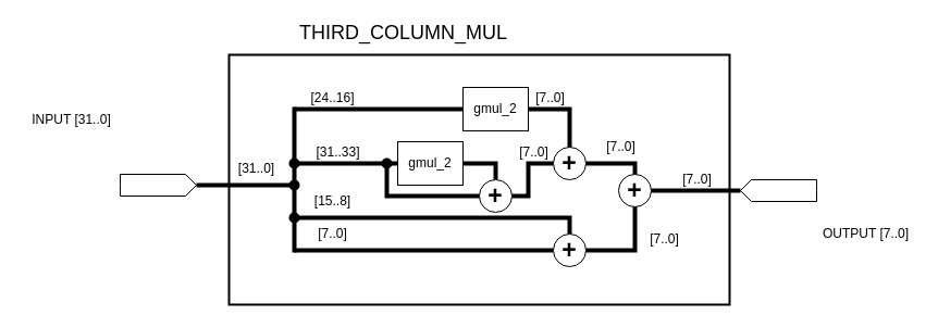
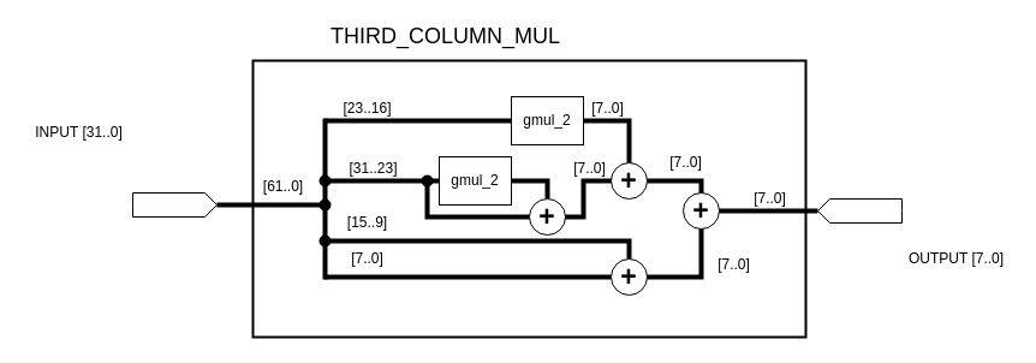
  <mxCell id="0" />
  <mxCell id="1" parent="0" />
  <mxCell id="2" value="" style="rounded=0;whiteSpace=wrap;html=1;fillColor=none;strokeWidth=2;" parent="1" vertex="1"><mxGeometry x="210" y="50" width="460" height="230" as="geometry" /></mxCell>
  <mxCell id="3" value="" style="shape=mxgraph.arrows2.arrow;verticalLabelPosition=bottom;shadow=0;dashed=0;align=center;html=1;verticalAlign=top;strokeWidth=1;dy=0;dx=10;notch=0;" parent="1" vertex="1"><mxGeometry x="110" y="160" width="70" height="20" as="geometry" /></mxCell>
  <mxCell id="4" value="INPUT [31..0]" style="text;html=1;align=center;verticalAlign=middle;resizable=0;points=[];autosize=1;strokeColor=none;" parent="1" vertex="1"><mxGeometry x="20" y="100" width="90" height="20" as="geometry" /></mxCell>
  <mxCell id="5" value="" style="endArrow=none;html=1;exitX=1;exitY=0.5;exitDx=0;exitDy=0;exitPerimeter=0;strokeWidth=4;" parent="1" source="3" edge="1"><mxGeometry width="50" height="50" relative="1" as="geometry"><mxPoint x="160" y="170" as="sourcePoint" /><mxPoint x="270" y="170" as="targetPoint" /></mxGeometry></mxCell>
  <mxCell id="6" value="" style="endArrow=none;html=1;strokeWidth=4;entryX=0;entryY=0.5;entryDx=0;entryDy=0;" parent="1" target="11" edge="1"><mxGeometry width="50" height="50" relative="1" as="geometry"><mxPoint x="270" y="100" as="sourcePoint" /><mxPoint x="360" y="110" as="targetPoint" /></mxGeometry></mxCell>
  <mxCell id="7" value="" style="endArrow=none;html=1;exitX=1;exitY=0.5;exitDx=0;exitDy=0;exitPerimeter=0;strokeWidth=4;entryX=0;entryY=0.5;entryDx=0;entryDy=0;" parent="1" target="12" edge="1"><mxGeometry width="50" height="50" relative="1" as="geometry"><mxPoint x="270" y="150" as="sourcePoint" /><mxPoint x="360" y="150" as="targetPoint" /></mxGeometry></mxCell>
  <mxCell id="8" value="" style="endArrow=none;html=1;strokeWidth=4;entryX=0.5;entryY=0;entryDx=0;entryDy=0;rounded=0;" parent="1" target="16" edge="1"><mxGeometry width="50" height="50" relative="1" as="geometry"><mxPoint x="270" y="200" as="sourcePoint" /><mxPoint x="360" y="190" as="targetPoint" /><Array as="points"><mxPoint x="523" y="200" /></Array></mxGeometry></mxCell>
  <mxCell id="9" value="" style="endArrow=none;html=1;exitX=1;exitY=0.5;exitDx=0;exitDy=0;exitPerimeter=0;strokeWidth=4;entryX=0;entryY=0.5;entryDx=0;entryDy=0;" parent="1" target="16" edge="1"><mxGeometry width="50" height="50" relative="1" as="geometry"><mxPoint x="270" y="230" as="sourcePoint" /><mxPoint x="360" y="230" as="targetPoint" /></mxGeometry></mxCell>
  <mxCell id="10" value="" style="endArrow=none;html=1;strokeWidth=4;" parent="1" edge="1"><mxGeometry width="50" height="50" relative="1" as="geometry"><mxPoint x="270" y="232" as="sourcePoint" /><mxPoint x="270" y="98" as="targetPoint" /></mxGeometry></mxCell>
  <mxCell id="11" value="gmul_2" style="rounded=0;whiteSpace=wrap;html=1;" parent="1" vertex="1"><mxGeometry x="425" y="80" width="60" height="40" as="geometry" /></mxCell>
  <mxCell id="12" value="gmul_2" style="rounded=0;whiteSpace=wrap;html=1;" parent="1" vertex="1"><mxGeometry x="365" y="130" width="60" height="40" as="geometry" /></mxCell>
  <mxCell id="13" value="&lt;font style=&quot;font-size: 23px&quot;&gt;&lt;b&gt;+&lt;/b&gt;&lt;/font&gt;" style="ellipse;whiteSpace=wrap;html=1;aspect=fixed;" parent="1" vertex="1"><mxGeometry x="508" y="135" width="30" height="30" as="geometry" /></mxCell>
  <mxCell id="14" value="" style="endArrow=none;html=1;strokeWidth=4;entryX=0.5;entryY=0;entryDx=0;entryDy=0;exitX=1;exitY=0.5;exitDx=0;exitDy=0;rounded=0;" parent="1" source="11" target="13" edge="1"><mxGeometry width="50" height="50" relative="1" as="geometry"><mxPoint x="445" y="170" as="sourcePoint" /><mxPoint x="495" y="120" as="targetPoint" /><Array as="points"><mxPoint x="523" y="100" /></Array></mxGeometry></mxCell>
  <mxCell id="15" value="" style="endArrow=none;html=1;strokeWidth=4;entryX=0.5;entryY=0;entryDx=0;entryDy=0;exitX=1;exitY=0.5;exitDx=0;exitDy=0;rounded=0;" parent="1" source="12" target="21" edge="1"><mxGeometry width="50" height="50" relative="1" as="geometry"><mxPoint x="445" y="170" as="sourcePoint" /><mxPoint x="495" y="120" as="targetPoint" /><Array as="points"><mxPoint x="455" y="150" /></Array></mxGeometry></mxCell>
  <mxCell id="16" value="&lt;font style=&quot;font-size: 23px&quot;&gt;&lt;b&gt;+&lt;/b&gt;&lt;/font&gt;" style="ellipse;whiteSpace=wrap;html=1;aspect=fixed;" parent="1" vertex="1"><mxGeometry x="508" y="215" width="30" height="30" as="geometry" /></mxCell>
  <mxCell id="17" value="&lt;font style=&quot;font-size: 23px&quot;&gt;&lt;b&gt;+&lt;/b&gt;&lt;/font&gt;" style="ellipse;whiteSpace=wrap;html=1;aspect=fixed;" parent="1" vertex="1"><mxGeometry x="568" y="160" width="30" height="30" as="geometry" /></mxCell>
  <mxCell id="18" value="" style="endArrow=none;html=1;strokeWidth=4;entryX=0.5;entryY=0;entryDx=0;entryDy=0;exitX=1;exitY=0.5;exitDx=0;exitDy=0;rounded=0;" parent="1" source="13" target="17" edge="1"><mxGeometry width="50" height="50" relative="1" as="geometry"><mxPoint x="468" y="200" as="sourcePoint" /><mxPoint x="518" y="150" as="targetPoint" /><Array as="points"><mxPoint x="583" y="150" /></Array></mxGeometry></mxCell>
  <mxCell id="19" value="" style="endArrow=none;html=1;strokeWidth=4;entryX=0.5;entryY=1;entryDx=0;entryDy=0;exitX=1;exitY=0.5;exitDx=0;exitDy=0;rounded=0;" parent="1" source="16" target="17" edge="1"><mxGeometry width="50" height="50" relative="1" as="geometry"><mxPoint x="468" y="200" as="sourcePoint" /><mxPoint x="518" y="150" as="targetPoint" /><Array as="points"><mxPoint x="583" y="230" /></Array></mxGeometry></mxCell>
  <mxCell id="20" value="" style="endArrow=none;html=1;strokeWidth=4;entryX=1;entryY=0.5;entryDx=0;entryDy=0;entryPerimeter=0;exitX=1;exitY=0.5;exitDx=0;exitDy=0;" parent="1" source="17" target="24" edge="1"><mxGeometry width="50" height="50" relative="1" as="geometry"><mxPoint x="620" y="175" as="sourcePoint" /><mxPoint x="623" y="174.66" as="targetPoint" /></mxGeometry></mxCell>
  <mxCell id="21" value="&lt;font style=&quot;font-size: 23px&quot;&gt;&lt;b&gt;+&lt;/b&gt;&lt;/font&gt;" style="ellipse;whiteSpace=wrap;html=1;aspect=fixed;" parent="1" vertex="1"><mxGeometry x="440" y="165" width="30" height="30" as="geometry" /></mxCell>
  <mxCell id="22" value="" style="endArrow=none;html=1;strokeWidth=4;entryX=0;entryY=0.5;entryDx=0;entryDy=0;rounded=0;" parent="1" target="21" edge="1"><mxGeometry width="50" height="50" relative="1" as="geometry"><mxPoint x="355" y="150" as="sourcePoint" /><mxPoint x="415" y="160" as="targetPoint" /><Array as="points"><mxPoint x="355" y="180" /></Array></mxGeometry></mxCell>
  <mxCell id="23" value="" style="endArrow=none;html=1;strokeWidth=4;entryX=0;entryY=0.5;entryDx=0;entryDy=0;exitX=1;exitY=0.5;exitDx=0;exitDy=0;rounded=0;" parent="1" source="21" target="13" edge="1"><mxGeometry width="50" height="50" relative="1" as="geometry"><mxPoint x="375" y="190" as="sourcePoint" /><mxPoint x="425" y="140" as="targetPoint" /><Array as="points"><mxPoint x="485" y="180" /><mxPoint x="485" y="150" /></Array></mxGeometry></mxCell>
  <mxCell id="24" value="" style="shape=mxgraph.arrows2.arrow;verticalLabelPosition=bottom;shadow=0;dashed=0;align=center;html=1;verticalAlign=top;strokeWidth=1;dy=0;dx=10;notch=0;flipH=1;" parent="1" vertex="1"><mxGeometry x="680" y="165" width="70" height="20" as="geometry" /></mxCell>
  <mxCell id="25" value="OUTPUT [7..0]" style="text;html=1;align=center;verticalAlign=middle;resizable=0;points=[];autosize=1;strokeColor=none;" parent="1" vertex="1"><mxGeometry x="750" y="205" width="90" height="20" as="geometry" /></mxCell>
  <mxCell id="26" value="" style="ellipse;whiteSpace=wrap;html=1;aspect=fixed;strokeColor=none;fillColor=#000000;" parent="1" vertex="1"><mxGeometry x="265" y="165" width="10" height="10" as="geometry" /></mxCell>
  <mxCell id="27" value="" style="ellipse;whiteSpace=wrap;html=1;aspect=fixed;strokeColor=none;fillColor=#000000;" parent="1" vertex="1"><mxGeometry x="350" y="145" width="10" height="10" as="geometry" /></mxCell>
  <mxCell id="28" value="" style="ellipse;whiteSpace=wrap;html=1;aspect=fixed;strokeColor=none;fillColor=#000000;" parent="1" vertex="1"><mxGeometry x="265" y="195" width="10" height="10" as="geometry" /></mxCell>
  <mxCell id="29" value="" style="ellipse;whiteSpace=wrap;html=1;aspect=fixed;strokeColor=none;fillColor=#000000;" parent="1" vertex="1"><mxGeometry x="265" y="145" width="10" height="10" as="geometry" /></mxCell>
  <mxCell id="30" value="&lt;font style=&quot;font-size: 18px&quot;&gt;THIRD_COLUMN_MUL&lt;/font&gt;" style="text;html=1;align=center;verticalAlign=middle;resizable=0;points=[];autosize=1;strokeColor=none;" parent="1" vertex="1"><mxGeometry x="265" y="20" width="210" height="20" as="geometry" /></mxCell>
- <mxCell id="31" value="[31..0]" style="text;html=1;align=center;verticalAlign=middle;resizable=0;points=[];autosize=1;strokeColor=none;" parent="1" vertex="1"><mxGeometry x="210" y="145" width="50" height="20" as="geometry" /></mxCell>
+ <mxCell id="31" value="[61..0]" style="text;html=1;align=center;verticalAlign=middle;resizable=0;points=[];autosize=1;strokeColor=none;" parent="1" vertex="1"><mxGeometry x="210" y="145" width="50" height="20" as="geometry" /></mxCell>
  <mxCell id="32" value="[7..0]" style="text;html=1;align=center;verticalAlign=middle;resizable=0;points=[];autosize=1;strokeColor=none;" parent="1" vertex="1"><mxGeometry x="285" y="205" width="40" height="20" as="geometry" /></mxCell>
- <mxCell id="33" value="[15..8]" style="text;html=1;align=center;verticalAlign=middle;resizable=0;points=[];autosize=1;strokeColor=none;" parent="1" vertex="1"><mxGeometry x="280" y="175" width="50" height="20" as="geometry" /></mxCell>
- <mxCell id="34" value="[24..16]" style="text;html=1;align=center;verticalAlign=middle;resizable=0;points=[];autosize=1;strokeColor=none;" parent="1" vertex="1"><mxGeometry x="275" y="80" width="60" height="20" as="geometry" /></mxCell>
- <mxCell id="35" value="[31..33]" style="text;html=1;align=center;verticalAlign=middle;resizable=0;points=[];autosize=1;strokeColor=none;" parent="1" vertex="1"><mxGeometry x="280" y="130" width="60" height="20" as="geometry" /></mxCell>
+ <mxCell id="33" value="[15..9]" style="text;html=1;align=center;verticalAlign=middle;resizable=0;points=[];autosize=1;strokeColor=none;" parent="1" vertex="1"><mxGeometry x="280" y="175" width="50" height="20" as="geometry" /></mxCell>
+ <mxCell id="34" value="[23..16]" style="text;html=1;align=center;verticalAlign=middle;resizable=0;points=[];autosize=1;strokeColor=none;" parent="1" vertex="1"><mxGeometry x="275" y="80" width="60" height="20" as="geometry" /></mxCell>
+ <mxCell id="35" value="[31..23]" style="text;html=1;align=center;verticalAlign=middle;resizable=0;points=[];autosize=1;strokeColor=none;" parent="1" vertex="1"><mxGeometry x="280" y="130" width="60" height="20" as="geometry" /></mxCell>
  <mxCell id="36" value="[7..0]" style="text;html=1;align=center;verticalAlign=middle;resizable=0;points=[];autosize=1;strokeColor=none;" parent="1" vertex="1"><mxGeometry x="620" y="155" width="40" height="20" as="geometry" /></mxCell>
  <mxCell id="37" value="[7..0]" style="text;html=1;align=center;verticalAlign=middle;resizable=0;points=[];autosize=1;strokeColor=none;" parent="1" vertex="1"><mxGeometry x="550" y="125" width="40" height="20" as="geometry" /></mxCell>
  <mxCell id="38" value="[7..0]" style="text;html=1;align=center;verticalAlign=middle;resizable=0;points=[];autosize=1;strokeColor=none;" parent="1" vertex="1"><mxGeometry x="590" y="210" width="40" height="20" as="geometry" /></mxCell>
  <mxCell id="39" value="[7..0]" style="text;html=1;align=center;verticalAlign=middle;resizable=0;points=[];autosize=1;strokeColor=none;" parent="1" vertex="1"><mxGeometry x="485" y="80" width="40" height="20" as="geometry" /></mxCell>
  <mxCell id="40" value="[7..0]" style="text;html=1;align=center;verticalAlign=middle;resizable=0;points=[];autosize=1;strokeColor=none;" parent="1" vertex="1"><mxGeometry x="470" y="130" width="40" height="20" as="geometry" /></mxCell>
